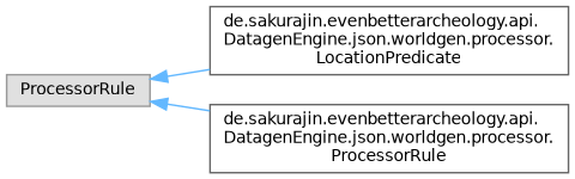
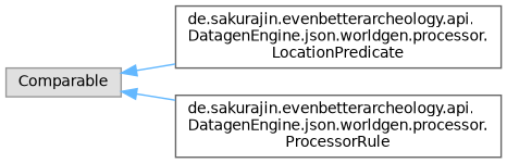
  digraph {
    rankdir=LR
    node [color=grey40 fillcolor=white fontname=Helvetica fontsize=10 shape=box style=filled]
    edge [color=steelblue1 dir=back fontname=Helvetica fontsize=10 labelfontname=Helvetica labelfontsize=10 style=solid]
-   n1 [color=grey60 fillcolor="#E0E0E0" height=0.2 label=ProcessorRule width=0.4]
+   n1 [color=grey60 fillcolor="#E0E0E0" height=0.2 label=Comparable width=0.4]
    n2 [height=0.2 label="de.sakurajin.evenbetterarcheology.api.\lDatagenEngine.json.worldgen.processor.\lLocationPredicate" width=0.4]
    n3 [height=0.2 label="de.sakurajin.evenbetterarcheology.api.\lDatagenEngine.json.worldgen.processor.\lProcessorRule" width=0.4]
    n1 -> n2
    n1 -> n3
  }
